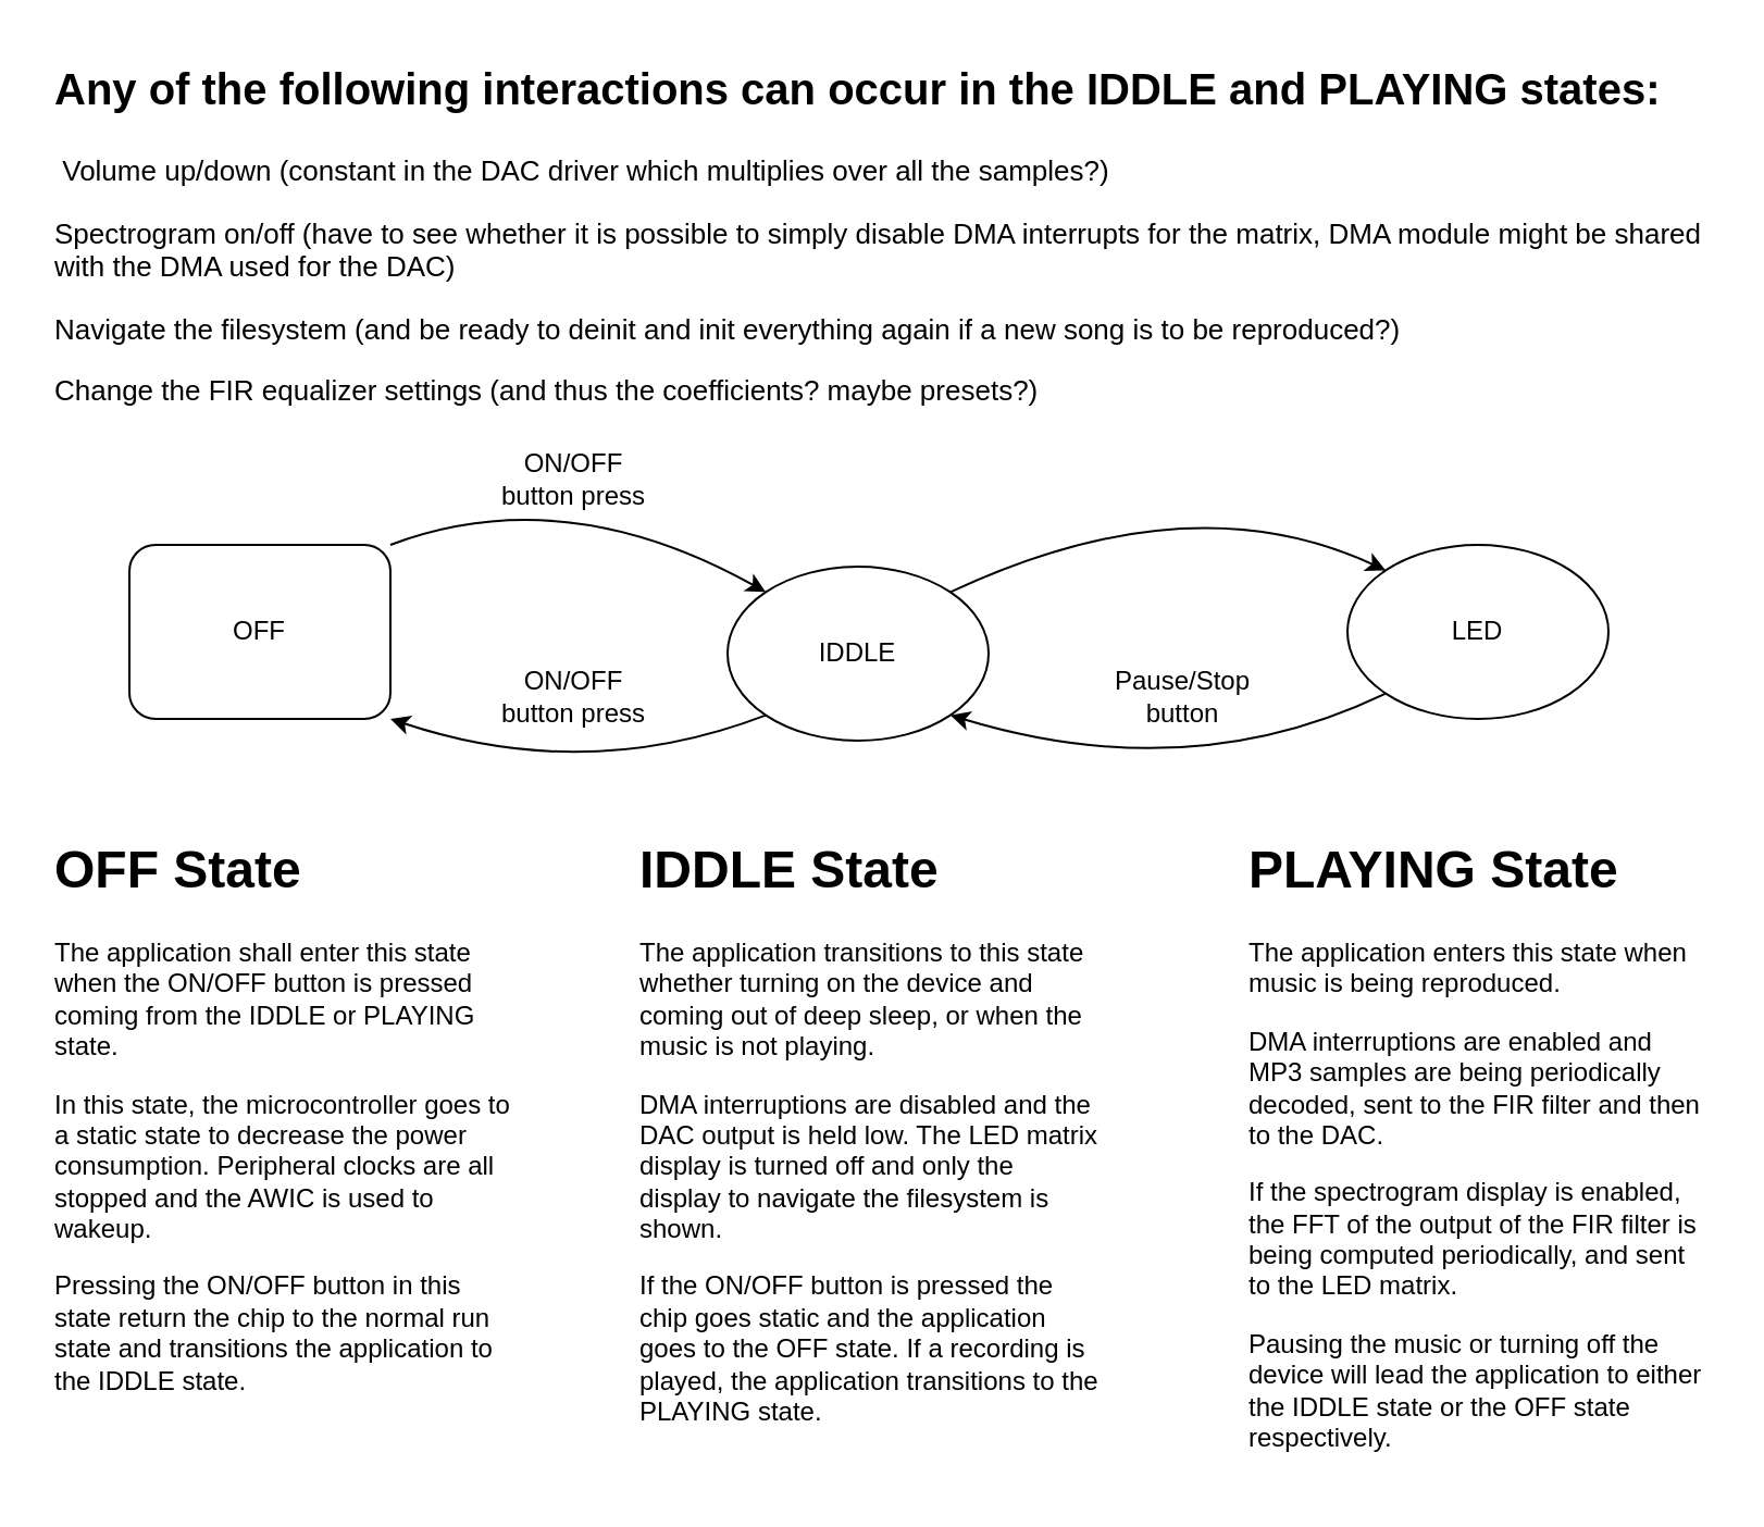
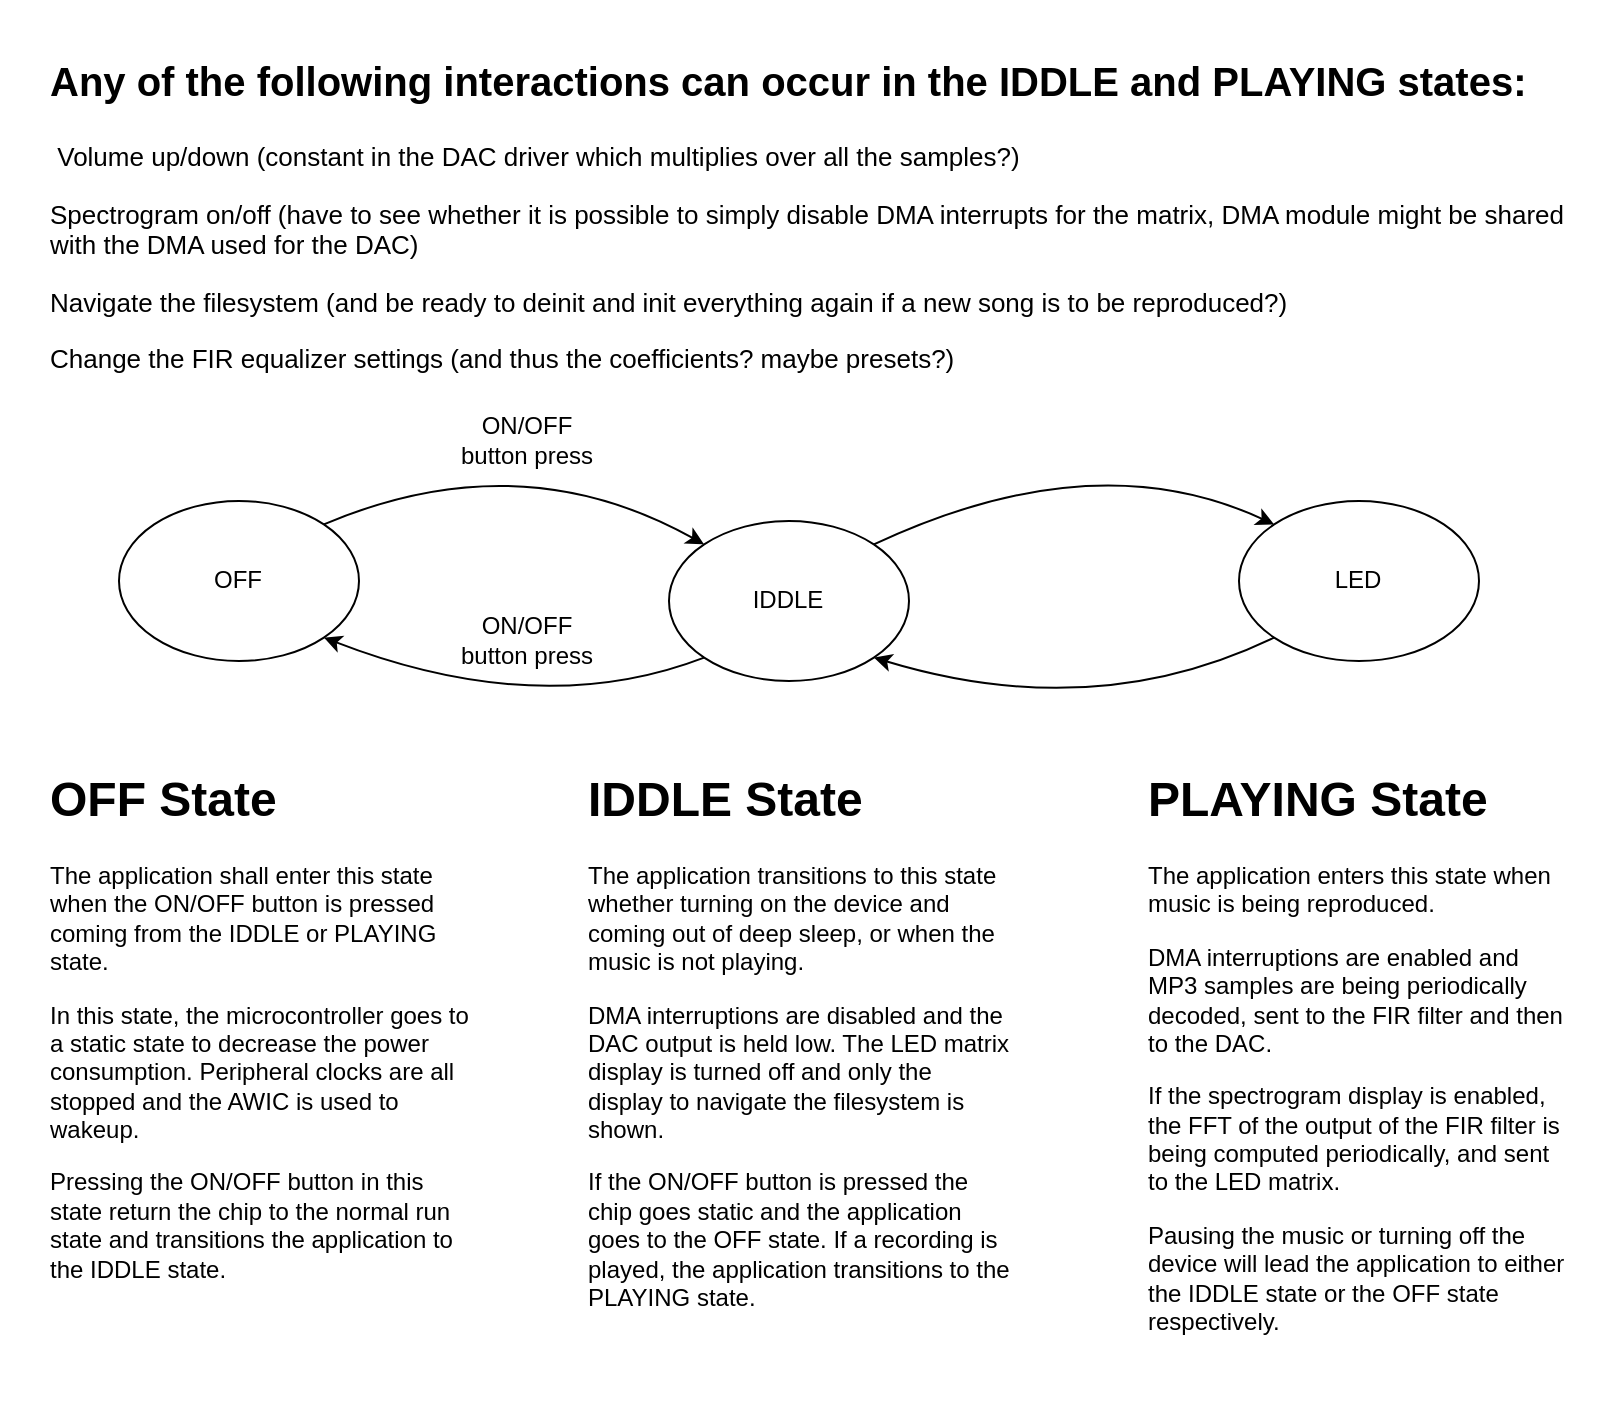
  <mxCell id="0" />
  <mxCell id="1" parent="0" />
- <mxCell id="2" value="OFF" style="whiteSpace=wrap;html=1;rounded=1;" vertex="1" parent="1"><mxGeometry x="59" y="250" width="120" height="80" as="geometry" /></mxCell>
+ <mxCell id="2" value="OFF" style="ellipse;whiteSpace=wrap;html=1;" vertex="1" parent="1"><mxGeometry x="59" y="250" width="120" height="80" as="geometry" /></mxCell>
  <mxCell id="3" value="IDDLE" style="ellipse;whiteSpace=wrap;html=1;" vertex="1" parent="1"><mxGeometry x="334" y="260" width="120" height="80" as="geometry" /></mxCell>
  <mxCell id="4" value="LED" style="ellipse;whiteSpace=wrap;html=1;" vertex="1" parent="1"><mxGeometry x="619" y="250" width="120" height="80" as="geometry" /></mxCell>
  <mxCell id="5" value="&lt;h1&gt;OFF State&lt;/h1&gt;&lt;p&gt;The application shall enter this state when the ON/OFF button is pressed coming from the IDDLE or PLAYING state.&lt;/p&gt;&lt;p&gt;In this state, the microcontroller goes to a static state to decrease the power consumption. Peripheral clocks are all stopped and the AWIC is used to wakeup.&lt;/p&gt;&lt;p&gt;Pressing the ON/OFF button in this state return the chip to the normal run state and transitions the application to the IDDLE state.&lt;/p&gt;&lt;p&gt;&lt;br&gt;&lt;/p&gt;" style="text;html=1;strokeColor=none;fillColor=none;spacing=5;spacingTop=-20;whiteSpace=wrap;overflow=hidden;rounded=0;" vertex="1" parent="1"><mxGeometry x="20" y="380" width="220" height="270" as="geometry" /></mxCell>
  <mxCell id="6" value="&lt;h1&gt;IDDLE State&lt;/h1&gt;&lt;p&gt;The application transitions to this state whether turning on the device and coming out of deep sleep, or when the music is not playing.&lt;/p&gt;&lt;p&gt;DMA interruptions are disabled and the DAC output is held low. The LED matrix display is turned off and only the display to navigate the filesystem is shown.&lt;/p&gt;&lt;p&gt;If the ON/OFF button is pressed the chip goes static and the application goes to the OFF state. If a recording is played, the application transitions to the PLAYING state.&lt;/p&gt;&lt;p&gt;&lt;br&gt;&lt;/p&gt;" style="text;html=1;strokeColor=none;fillColor=none;spacing=5;spacingTop=-20;whiteSpace=wrap;overflow=hidden;rounded=0;" vertex="1" parent="1"><mxGeometry x="289" y="380" width="220" height="300" as="geometry" /></mxCell>
  <mxCell id="7" value="&lt;h1&gt;PLAYING State&lt;/h1&gt;&lt;p&gt;The application enters this state when music is being reproduced.&lt;/p&gt;&lt;p&gt;DMA interruptions are enabled and MP3 samples are being periodically decoded, sent to the FIR filter and then to the DAC.&lt;/p&gt;&lt;p&gt;If the spectrogram display is enabled, the FFT of the output of the FIR filter is being computed periodically, and sent to the LED matrix.&lt;/p&gt;&lt;p&gt;Pausing the music or turning off the device will lead the application to either the IDDLE state or the OFF state respectively.&lt;/p&gt;&lt;p&gt;&lt;br&gt;&lt;/p&gt;" style="text;html=1;strokeColor=none;fillColor=none;spacing=5;spacingTop=-20;whiteSpace=wrap;overflow=hidden;rounded=0;" vertex="1" parent="1"><mxGeometry x="569" y="380" width="220" height="300" as="geometry" /></mxCell>
  <mxCell id="8" value="" style="curved=1;endArrow=classic;html=1;exitX=1;exitY=0;exitDx=0;exitDy=0;entryX=0;entryY=0;entryDx=0;entryDy=0;" edge="1" parent="1" source="2" target="3"><mxGeometry width="50" height="50" relative="1" as="geometry"><mxPoint x="239" y="290" as="sourcePoint" /><mxPoint x="289" y="240" as="targetPoint" /><Array as="points"><mxPoint x="259" y="220" /></Array></mxGeometry></mxCell>
  <mxCell id="9" value="" style="curved=1;endArrow=none;html=1;exitX=1;exitY=1;exitDx=0;exitDy=0;entryX=0;entryY=1;entryDx=0;entryDy=0;startArrow=classic;startFill=1;endFill=0;" edge="1" parent="1" source="2" target="3"><mxGeometry width="50" height="50" relative="1" as="geometry"><mxPoint x="158.996" y="321.716" as="sourcePoint" /><mxPoint x="354.144" y="321.716" as="targetPoint" /><Array as="points"><mxPoint x="269" y="360" /></Array></mxGeometry></mxCell>
  <mxCell id="10" value="" style="curved=1;endArrow=classic;html=1;exitX=1;exitY=0;exitDx=0;exitDy=0;entryX=0;entryY=0;entryDx=0;entryDy=0;" edge="1" parent="1" source="3" target="4"><mxGeometry width="50" height="50" relative="1" as="geometry"><mxPoint x="448.996" y="261.716" as="sourcePoint" /><mxPoint x="644.144" y="261.716" as="targetPoint" /><Array as="points"><mxPoint x="546.57" y="220" /></Array></mxGeometry></mxCell>
  <mxCell id="11" value="" style="curved=1;endArrow=none;html=1;exitX=1;exitY=1;exitDx=0;exitDy=0;entryX=0;entryY=1;entryDx=0;entryDy=0;startArrow=classic;startFill=1;endFill=0;" edge="1" parent="1" source="3" target="4"><mxGeometry width="50" height="50" relative="1" as="geometry"><mxPoint x="438.996" y="320.004" as="sourcePoint" /><mxPoint x="634.144" y="320.004" as="targetPoint" /><Array as="points"><mxPoint x="546.57" y="361.72" /></Array></mxGeometry></mxCell>
  <mxCell id="12" value="ON/OFF button press" style="text;html=1;strokeColor=none;fillColor=none;align=center;verticalAlign=middle;whiteSpace=wrap;rounded=0;" vertex="1" parent="1"><mxGeometry x="229" y="210" width="69" height="20" as="geometry" /></mxCell>
  <mxCell id="13" value="ON/OFF button press" style="text;html=1;strokeColor=none;fillColor=none;align=center;verticalAlign=middle;whiteSpace=wrap;rounded=0;" vertex="1" parent="1"><mxGeometry x="229" y="310" width="69" height="20" as="geometry" /></mxCell>
- <mxCell id="14" value="Pause/Stop button" style="text;html=1;strokeColor=none;fillColor=none;align=center;verticalAlign=middle;whiteSpace=wrap;rounded=0;" vertex="1" parent="1"><mxGeometry x="509" y="310" width="69" height="20" as="geometry" /></mxCell>
  <mxCell id="15" value="&lt;h1&gt;&lt;font style=&quot;font-size: 20px&quot;&gt;Any of the following interactions can occur in the IDDLE and PLAYING states:&lt;/font&gt;&lt;/h1&gt;&lt;p style=&quot;font-size: 13px&quot;&gt;&amp;nbsp;Volume up/down (constant in the DAC driver which multiplies over all the samples?)&lt;/p&gt;&lt;p style=&quot;font-size: 13px&quot;&gt;Spectrogram on/off (have to see whether it is possible to simply disable DMA interrupts for the matrix, DMA module might be shared with the DMA used for the DAC)&lt;/p&gt;&lt;p style=&quot;font-size: 13px&quot;&gt;Navigate the filesystem (and be ready to deinit and init everything again if a new song is to be reproduced?)&lt;/p&gt;&lt;p style=&quot;font-size: 13px&quot;&gt;Change the FIR equalizer settings (and thus the coefficients? maybe presets?)&lt;/p&gt;&lt;p&gt;&lt;br&gt;&lt;/p&gt;" style="text;html=1;strokeColor=none;fillColor=none;spacing=5;spacingTop=-20;whiteSpace=wrap;overflow=hidden;rounded=0;" vertex="1" parent="1"><mxGeometry x="20" y="20" width="769" height="180" as="geometry" /></mxCell>
